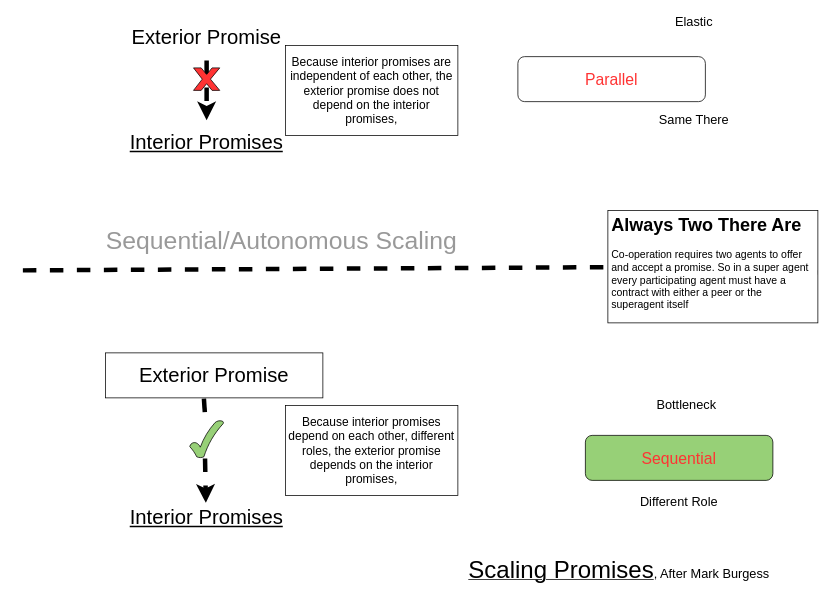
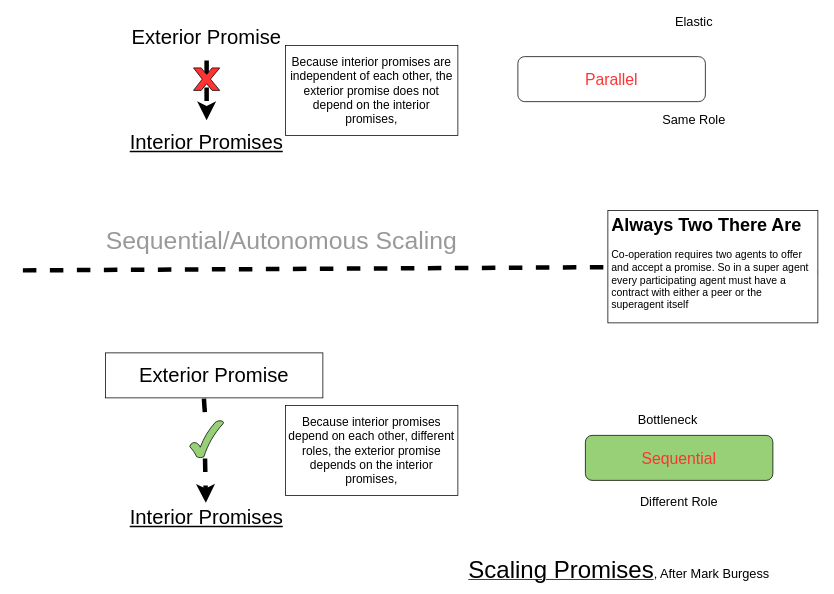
  <mxCell id="0" />
  <mxCell id="1" parent="0" />
  <mxCell id="2" value="" style="endArrow=none;html=1;strokeWidth=6;dashed=1;startArrow=none;" edge="1" parent="1" source="14"><mxGeometry width="50" height="50" relative="1" as="geometry"><mxPoint x="30" y="360" as="sourcePoint" /><mxPoint x="1040" y="360" as="targetPoint" /></mxGeometry></mxCell>
  <mxCell id="3" value="&lt;font style=&quot;font-size: 33px&quot; color=&quot;#999999&quot;&gt;Sequential/Autonomous Scaling&lt;/font&gt;" style="text;html=1;strokeColor=none;fillColor=none;align=center;verticalAlign=middle;whiteSpace=wrap;rounded=0;" vertex="1" parent="1"><mxGeometry x="20" y="310" width="710" height="20" as="geometry" /></mxCell>
  <mxCell id="4" value="&lt;font style=&quot;font-size: 21px&quot; color=&quot;#ff3333&quot;&gt;Parallel&lt;/font&gt;" style="rounded=1;whiteSpace=wrap;html=1;" vertex="1" parent="1"><mxGeometry x="690" y="75" width="250" height="60" as="geometry" /></mxCell>
  <mxCell id="5" value="&lt;font style=&quot;font-size: 21px&quot; color=&quot;#ff3333&quot;&gt;Sequential&lt;/font&gt;" style="rounded=1;whiteSpace=wrap;html=1;fillColor=#97d077;" vertex="1" parent="1"><mxGeometry x="780" y="580" width="250" height="60" as="geometry" /></mxCell>
- <mxCell id="6" value="&lt;font style=&quot;font-size: 17px&quot;&gt;Same There&lt;/font&gt;" style="text;html=1;strokeColor=none;fillColor=none;align=center;verticalAlign=middle;whiteSpace=wrap;rounded=0;" vertex="1" parent="1"><mxGeometry x="860" y="150" width="130" height="20" as="geometry" /></mxCell>
+ <mxCell id="6" value="&lt;font style=&quot;font-size: 17px&quot;&gt;Same Role&lt;/font&gt;" style="text;html=1;strokeColor=none;fillColor=none;align=center;verticalAlign=middle;whiteSpace=wrap;rounded=0;" vertex="1" parent="1"><mxGeometry x="860" y="150" width="130" height="20" as="geometry" /></mxCell>
  <mxCell id="7" value="&lt;font style=&quot;font-size: 17px&quot;&gt;Different Role&lt;/font&gt;" style="text;html=1;strokeColor=none;fillColor=none;align=center;verticalAlign=middle;whiteSpace=wrap;rounded=0;" vertex="1" parent="1"><mxGeometry x="840" y="660" width="130" height="20" as="geometry" /></mxCell>
- <mxCell id="8" value="&lt;font style=&quot;font-size: 17px&quot;&gt;Bottleneck&lt;/font&gt;" style="text;html=1;strokeColor=none;fillColor=none;align=center;verticalAlign=middle;whiteSpace=wrap;rounded=0;" vertex="1" parent="1"><mxGeometry x="850" y="530" width="130" height="20" as="geometry" /></mxCell>
+ <mxCell id="8" value="&lt;font style=&quot;font-size: 17px&quot;&gt;Bottleneck&lt;/font&gt;" style="text;html=1;strokeColor=none;fillColor=none;align=center;verticalAlign=middle;whiteSpace=wrap;rounded=0;" vertex="1" parent="1"><mxGeometry x="825" y="550" width="130" height="20" as="geometry" /></mxCell>
  <mxCell id="9" value="&lt;font style=&quot;font-size: 17px&quot;&gt;Elastic&lt;/font&gt;" style="text;html=1;strokeColor=none;fillColor=none;align=center;verticalAlign=middle;whiteSpace=wrap;rounded=0;" vertex="1" parent="1"><mxGeometry x="860" y="20" width="130" height="20" as="geometry" /></mxCell>
  <mxCell id="10" value="&lt;font style=&quot;font-size: 27px&quot;&gt;Exterior Promise&lt;/font&gt;" style="text;html=1;strokeColor=none;fillColor=none;align=center;verticalAlign=middle;whiteSpace=wrap;rounded=0;" vertex="1" parent="1"><mxGeometry x="130" y="20" width="290" height="60" as="geometry" /></mxCell>
  <mxCell id="11" value="&lt;font style=&quot;font-size: 27px&quot;&gt;Exterior Promise&lt;/font&gt;" style="text;html=1;strokeColor=default;fillColor=none;align=center;verticalAlign=middle;whiteSpace=wrap;rounded=0;" vertex="1" parent="1"><mxGeometry x="140" y="470" width="290" height="60" as="geometry" /></mxCell>
  <mxCell id="12" value="&lt;font style=&quot;font-size: 27px&quot;&gt;&lt;u&gt;Interior Promises&lt;/u&gt;&lt;/font&gt;" style="text;html=1;strokeColor=none;fillColor=none;align=center;verticalAlign=middle;whiteSpace=wrap;rounded=0;" vertex="1" parent="1"><mxGeometry x="130" y="160" width="290" height="60" as="geometry" /></mxCell>
  <mxCell id="13" value="&lt;font style=&quot;font-size: 27px&quot;&gt;&lt;u&gt;Interior Promises&lt;/u&gt;&lt;/font&gt;" style="text;html=1;strokeColor=none;fillColor=none;align=center;verticalAlign=middle;whiteSpace=wrap;rounded=0;" vertex="1" parent="1"><mxGeometry x="130" y="660" width="290" height="60" as="geometry" /></mxCell>
  <mxCell id="14" value="&lt;h1&gt;Always Two There Are&lt;/h1&gt;&lt;p&gt;&lt;font style=&quot;font-size: 14px&quot;&gt;Co-operation requires two agents to offer and accept a promise. So in a super agent every participating agent must have a contract with either a peer or the superagent itself&lt;/font&gt;&lt;/p&gt;" style="text;html=1;strokeColor=default;fillColor=default;spacing=5;spacingTop=-20;whiteSpace=wrap;overflow=hidden;rounded=0;" vertex="1" parent="1"><mxGeometry x="810" y="280" width="280" height="150" as="geometry" /></mxCell>
  <mxCell id="15" value="" style="endArrow=none;html=1;strokeWidth=6;dashed=1;" edge="1" parent="1" target="14"><mxGeometry width="50" height="50" relative="1" as="geometry"><mxPoint x="30" y="360" as="sourcePoint" /><mxPoint x="1040" y="360" as="targetPoint" /></mxGeometry></mxCell>
  <mxCell id="16" value="" style="endArrow=classic;html=1;dashed=1;strokeWidth=6;exitX=0.5;exitY=1;exitDx=0;exitDy=0;entryX=0.5;entryY=0;entryDx=0;entryDy=0;" edge="1" parent="1" source="10" target="12"><mxGeometry width="50" height="50" relative="1" as="geometry"><mxPoint x="530" y="410" as="sourcePoint" /><mxPoint x="580" y="360" as="targetPoint" /></mxGeometry></mxCell>
  <mxCell id="17" value="" style="verticalLabelPosition=bottom;verticalAlign=top;html=1;shape=mxgraph.basic.x;strokeColor=default;fillColor=#FF3333;" vertex="1" parent="1"><mxGeometry x="257.5" y="90" width="35" height="30" as="geometry" /></mxCell>
  <mxCell id="18" value="&lt;font style=&quot;font-size: 16px&quot;&gt;Because interior promises are independent of each other, the exterior promise does not depend on the interior promises,&lt;/font&gt;" style="text;html=1;strokeColor=default;fillColor=none;align=center;verticalAlign=middle;whiteSpace=wrap;rounded=0;" vertex="1" parent="1"><mxGeometry x="380" y="60" width="230" height="120" as="geometry" /></mxCell>
  <mxCell id="19" value="" style="endArrow=classic;html=1;dashed=1;strokeWidth=6;exitX=0.453;exitY=1.018;exitDx=0;exitDy=0;exitPerimeter=0;startArrow=none;" edge="1" parent="1" source="20"><mxGeometry width="50" height="50" relative="1" as="geometry"><mxPoint x="274.41" y="590" as="sourcePoint" /><mxPoint x="274" y="670" as="targetPoint" /></mxGeometry></mxCell>
  <mxCell id="20" value="" style="verticalLabelPosition=bottom;verticalAlign=top;html=1;shape=mxgraph.basic.tick;strokeColor=default;fillColor=#97D077;" vertex="1" parent="1"><mxGeometry x="252.5" y="560" width="45" height="50" as="geometry" /></mxCell>
  <mxCell id="21" value="" style="endArrow=none;html=1;dashed=1;strokeWidth=6;exitX=0.453;exitY=1.018;exitDx=0;exitDy=0;exitPerimeter=0;" edge="1" parent="1" source="11" target="20"><mxGeometry width="50" height="50" relative="1" as="geometry"><mxPoint x="271.37" y="531.08" as="sourcePoint" /><mxPoint x="274" y="670" as="targetPoint" /></mxGeometry></mxCell>
  <mxCell id="22" value="&lt;font style=&quot;font-size: 16px&quot;&gt;Because interior promises depend on each other, different roles, the exterior promise depends on the interior promises,&lt;/font&gt;" style="text;html=1;strokeColor=default;fillColor=none;align=center;verticalAlign=middle;whiteSpace=wrap;rounded=0;" vertex="1" parent="1"><mxGeometry x="380" y="540" width="230" height="120" as="geometry" /></mxCell>
  <mxCell id="23" value="&lt;font&gt;&lt;u&gt;&lt;font style=&quot;font-size: 32px&quot;&gt;Scaling Promises&lt;/font&gt;&lt;/u&gt;&lt;span style=&quot;font-size: 17px&quot;&gt;, After Mark Burgess&lt;/span&gt;&lt;/font&gt;" style="text;html=1;strokeColor=none;fillColor=none;align=center;verticalAlign=middle;whiteSpace=wrap;rounded=0;" vertex="1" parent="1"><mxGeometry x="590" y="750" width="470" height="20" as="geometry" /></mxCell>
